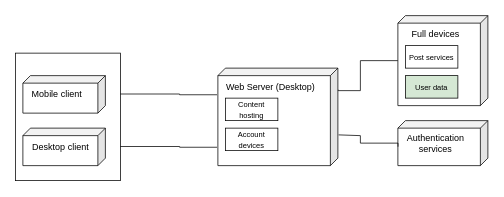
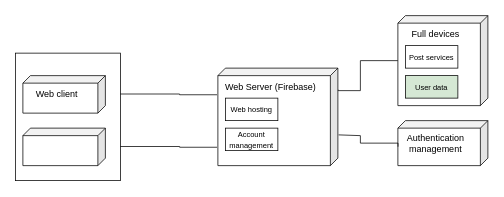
  <mxCell id="0" />
  <mxCell id="1" parent="0" />
  <mxCell id="2" value="" style="rounded=0;whiteSpace=wrap;html=1;" vertex="1" parent="1"><mxGeometry x="20" y="70" width="140" height="170" as="geometry" /></mxCell>
  <mxCell id="3" value="" style="shape=cube;whiteSpace=wrap;html=1;boundedLbl=1;backgroundOutline=1;darkOpacity=0.05;darkOpacity2=0.1;flipH=1;size=10;" vertex="1" parent="1"><mxGeometry x="290" y="90" width="160" height="130" as="geometry" /></mxCell>
- <mxCell id="4" value="Web Server (Desktop)" style="text;html=1;align=center;verticalAlign=middle;resizable=0;points=[];autosize=1;strokeColor=none;fillColor=none;" vertex="1" parent="1"><mxGeometry x="290" y="100" width="140" height="30" as="geometry" /></mxCell>
- <mxCell id="5" value="&lt;font style=&quot;font-size: 10px;&quot;&gt;Content hosting&lt;/font&gt;" style="rounded=0;whiteSpace=wrap;html=1;" vertex="1" parent="1"><mxGeometry x="300" y="130" width="70" height="30" as="geometry" /></mxCell>
- <mxCell id="6" value="&lt;font style=&quot;font-size: 10px;&quot;&gt;Account devices&lt;/font&gt;" style="rounded=0;whiteSpace=wrap;html=1;" vertex="1" parent="1"><mxGeometry x="300" y="170" width="70" height="30" as="geometry" /></mxCell>
+ <mxCell id="4" value="Web Server (Firebase)" style="text;html=1;align=center;verticalAlign=middle;resizable=0;points=[];autosize=1;strokeColor=none;fillColor=none;" vertex="1" parent="1"><mxGeometry x="290" y="100" width="140" height="30" as="geometry" /></mxCell>
+ <mxCell id="5" value="&lt;font style=&quot;font-size: 10px;&quot;&gt;Web hosting&lt;/font&gt;" style="rounded=0;whiteSpace=wrap;html=1;" vertex="1" parent="1"><mxGeometry x="300" y="130" width="70" height="30" as="geometry" /></mxCell>
+ <mxCell id="6" value="&lt;font style=&quot;font-size: 10px;&quot;&gt;Account management&lt;/font&gt;" style="rounded=0;whiteSpace=wrap;html=1;" vertex="1" parent="1"><mxGeometry x="300" y="170" width="70" height="30" as="geometry" /></mxCell>
  <mxCell id="7" value="" style="edgeStyle=orthogonalEdgeStyle;rounded=0;orthogonalLoop=1;jettySize=auto;html=1;entryX=-0.004;entryY=0.222;entryDx=0;entryDy=0;entryPerimeter=0;endArrow=none;endFill=0;" edge="1" parent="1" source="8" target="3"><mxGeometry relative="1" as="geometry"><Array as="points"><mxPoint x="480" y="80" /><mxPoint x="480" y="120" /><mxPoint x="451" y="120" /></Array></mxGeometry></mxCell>
  <mxCell id="8" value="" style="shape=cube;whiteSpace=wrap;html=1;boundedLbl=1;backgroundOutline=1;darkOpacity=0.05;darkOpacity2=0.1;flipH=1;size=10;" vertex="1" parent="1"><mxGeometry x="530" y="20" width="120" height="120" as="geometry" /></mxCell>
  <mxCell id="9" value="Full devices" style="text;html=1;align=center;verticalAlign=middle;resizable=0;points=[];autosize=1;strokeColor=none;fillColor=none;" vertex="1" parent="1"><mxGeometry x="530" y="30" width="100" height="30" as="geometry" /></mxCell>
  <mxCell id="10" value="" style="shape=cube;whiteSpace=wrap;html=1;boundedLbl=1;backgroundOutline=1;darkOpacity=0.05;darkOpacity2=0.1;flipH=1;size=10;" vertex="1" parent="1"><mxGeometry x="530" y="160" width="120" height="60" as="geometry" /></mxCell>
- <mxCell id="11" value="Authentication&lt;div&gt;services&lt;/div&gt;" style="text;html=1;align=center;verticalAlign=middle;resizable=0;points=[];autosize=1;strokeColor=none;fillColor=none;" vertex="1" parent="1"><mxGeometry x="530" y="170" width="100" height="40" as="geometry" /></mxCell>
+ <mxCell id="11" value="Authentication&lt;div&gt;management&lt;/div&gt;" style="text;html=1;align=center;verticalAlign=middle;resizable=0;points=[];autosize=1;strokeColor=none;fillColor=none;" vertex="1" parent="1"><mxGeometry x="530" y="170" width="100" height="40" as="geometry" /></mxCell>
  <mxCell id="12" value="&lt;font style=&quot;font-size: 10px;&quot;&gt;Post services&lt;/font&gt;" style="rounded=0;whiteSpace=wrap;html=1;" vertex="1" parent="1"><mxGeometry x="540" y="60" width="70" height="30" as="geometry" /></mxCell>
  <mxCell id="13" value="&lt;span style=&quot;font-size: 10px;&quot;&gt;User data&lt;/span&gt;" style="rounded=0;whiteSpace=wrap;html=1;fillColor=#d5e8d4;" vertex="1" parent="1"><mxGeometry x="540" y="100" width="70" height="30" as="geometry" /></mxCell>
  <mxCell id="14" value="" style="edgeStyle=orthogonalEdgeStyle;rounded=0;orthogonalLoop=1;jettySize=auto;html=1;entryX=-0.004;entryY=0.222;entryDx=0;entryDy=0;entryPerimeter=0;endArrow=none;endFill=0;exitX=0.002;exitY=0.619;exitDx=0;exitDy=0;exitPerimeter=0;" edge="1" parent="1" source="11"><mxGeometry relative="1" as="geometry"><mxPoint x="520" y="180" as="sourcePoint" /><mxPoint x="451" y="179" as="targetPoint" /><Array as="points"><mxPoint x="480" y="190" /><mxPoint x="480" y="180" /><mxPoint x="451" y="180" /></Array></mxGeometry></mxCell>
  <mxCell id="15" value="" style="shape=cube;whiteSpace=wrap;html=1;boundedLbl=1;backgroundOutline=1;darkOpacity=0.05;darkOpacity2=0.1;flipH=1;size=10;" vertex="1" parent="1"><mxGeometry x="30" y="100" width="110" height="50" as="geometry" /></mxCell>
- <mxCell id="16" value="Mobile client" style="text;html=1;align=center;verticalAlign=middle;resizable=0;points=[];autosize=1;strokeColor=none;fillColor=none;" vertex="1" parent="1"><mxGeometry x="30" y="110" width="90" height="30" as="geometry" /></mxCell>
+ <mxCell id="16" value="Web client" style="text;html=1;align=center;verticalAlign=middle;resizable=0;points=[];autosize=1;strokeColor=none;fillColor=none;" vertex="1" parent="1"><mxGeometry x="30" y="110" width="90" height="30" as="geometry" /></mxCell>
  <mxCell id="17" value="" style="shape=cube;whiteSpace=wrap;html=1;boundedLbl=1;backgroundOutline=1;darkOpacity=0.05;darkOpacity2=0.1;flipH=1;size=10;" vertex="1" parent="1"><mxGeometry x="30" y="170" width="110" height="50" as="geometry" /></mxCell>
- <mxCell id="18" value="Desktop client" style="text;html=1;align=center;verticalAlign=middle;resizable=0;points=[];autosize=1;strokeColor=none;fillColor=none;" vertex="1" parent="1"><mxGeometry x="30" y="180" width="100" height="30" as="geometry" /></mxCell>
  <mxCell id="19" value="" style="edgeStyle=orthogonalEdgeStyle;rounded=0;orthogonalLoop=1;jettySize=auto;html=1;entryX=-0.004;entryY=0.222;entryDx=0;entryDy=0;entryPerimeter=0;endArrow=none;endFill=0;exitX=-0.008;exitY=0.667;exitDx=0;exitDy=0;exitPerimeter=0;" edge="1" parent="1"><mxGeometry relative="1" as="geometry"><mxPoint x="288.88" y="125.51" as="sourcePoint" /><mxPoint x="160" y="124.5" as="targetPoint" /><Array as="points"><mxPoint x="239" y="124.5" /></Array></mxGeometry></mxCell>
  <mxCell id="20" value="" style="edgeStyle=orthogonalEdgeStyle;rounded=0;orthogonalLoop=1;jettySize=auto;html=1;entryX=-0.004;entryY=0.222;entryDx=0;entryDy=0;entryPerimeter=0;endArrow=none;endFill=0;exitX=-0.008;exitY=0.667;exitDx=0;exitDy=0;exitPerimeter=0;" edge="1" parent="1"><mxGeometry relative="1" as="geometry"><mxPoint x="288.88" y="195.51" as="sourcePoint" /><mxPoint x="160" y="194.5" as="targetPoint" /><Array as="points"><mxPoint x="239" y="194.5" /></Array></mxGeometry></mxCell>
